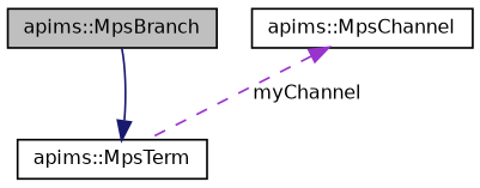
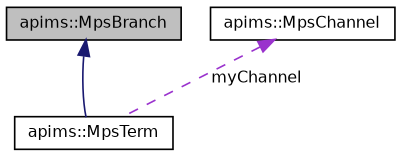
  digraph {
    node [color=black fillcolor=white fontname=Helvetica fontsize=10 shape=record style=filled]
    edge [dir=back fontname=Helvetica fontsize=10 labelfontname=Helvetica labelfontsize=10]
    n1 [fillcolor=grey75 fontcolor=black height=0.2 label="apims::MpsBranch" width=0.4]
    n2 [height=0.2 label="apims::MpsTerm" width=0.4]
    n3 [height=0.2 label="apims::MpsChannel" width=0.4]
-   n2 -> n1 [color=midnightblue style=solid]
+   n1 -> n2 [color=midnightblue style=solid]
    n3 -> n2 [color=darkorchid3 label=myChannel style=dashed]
  }
